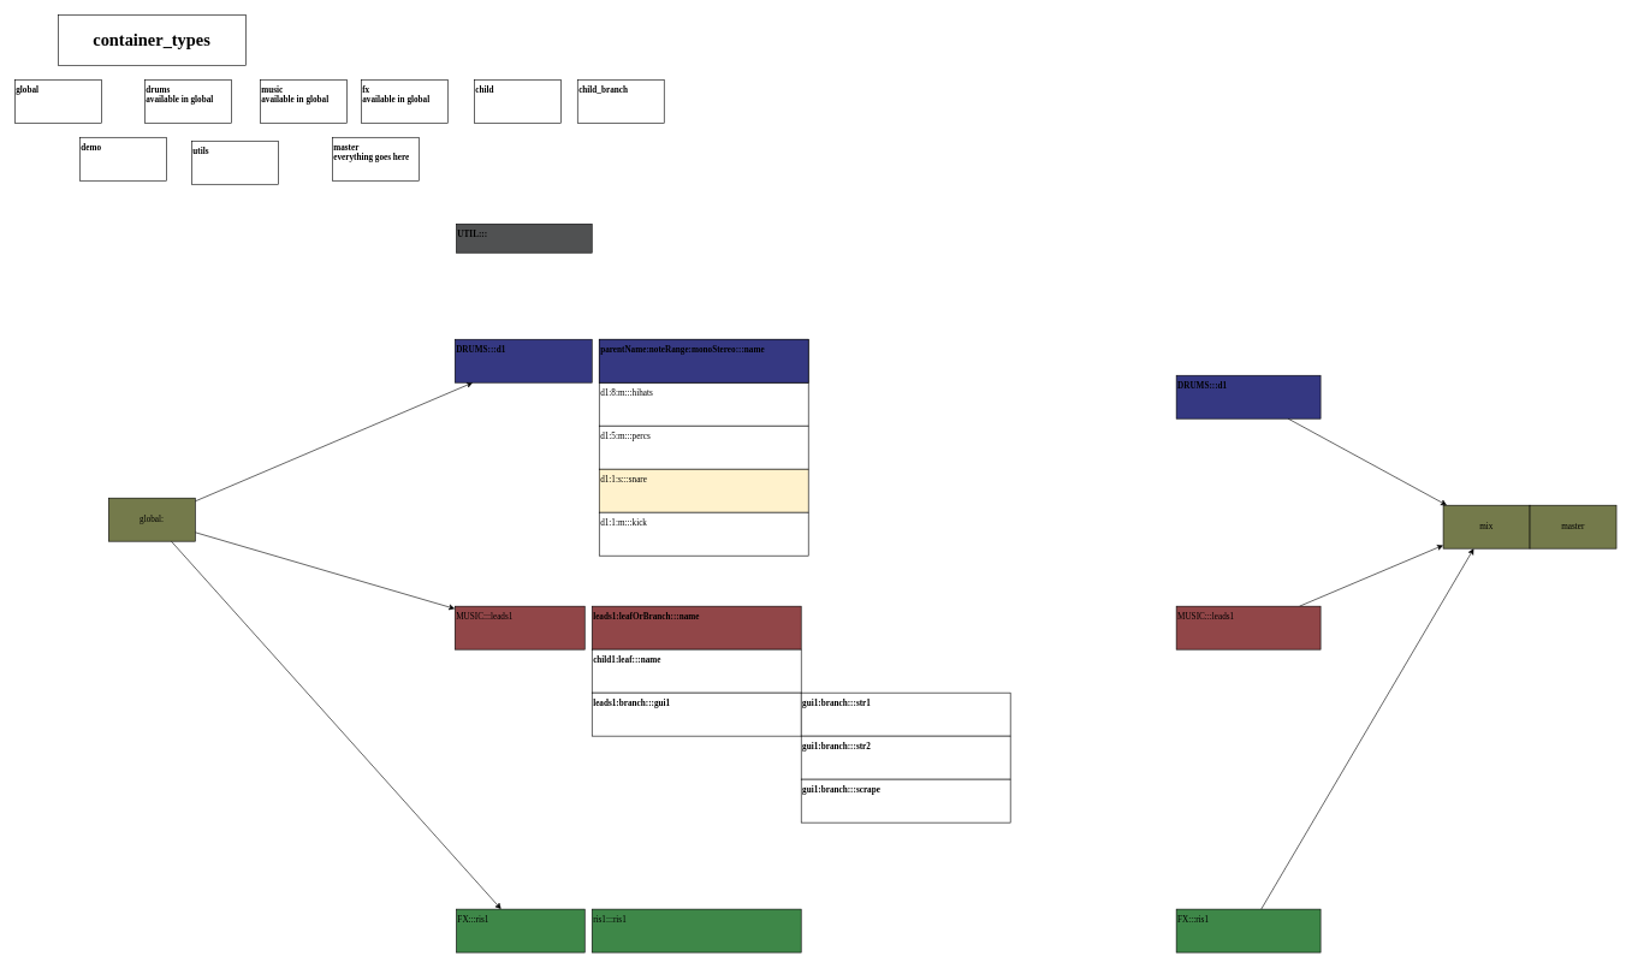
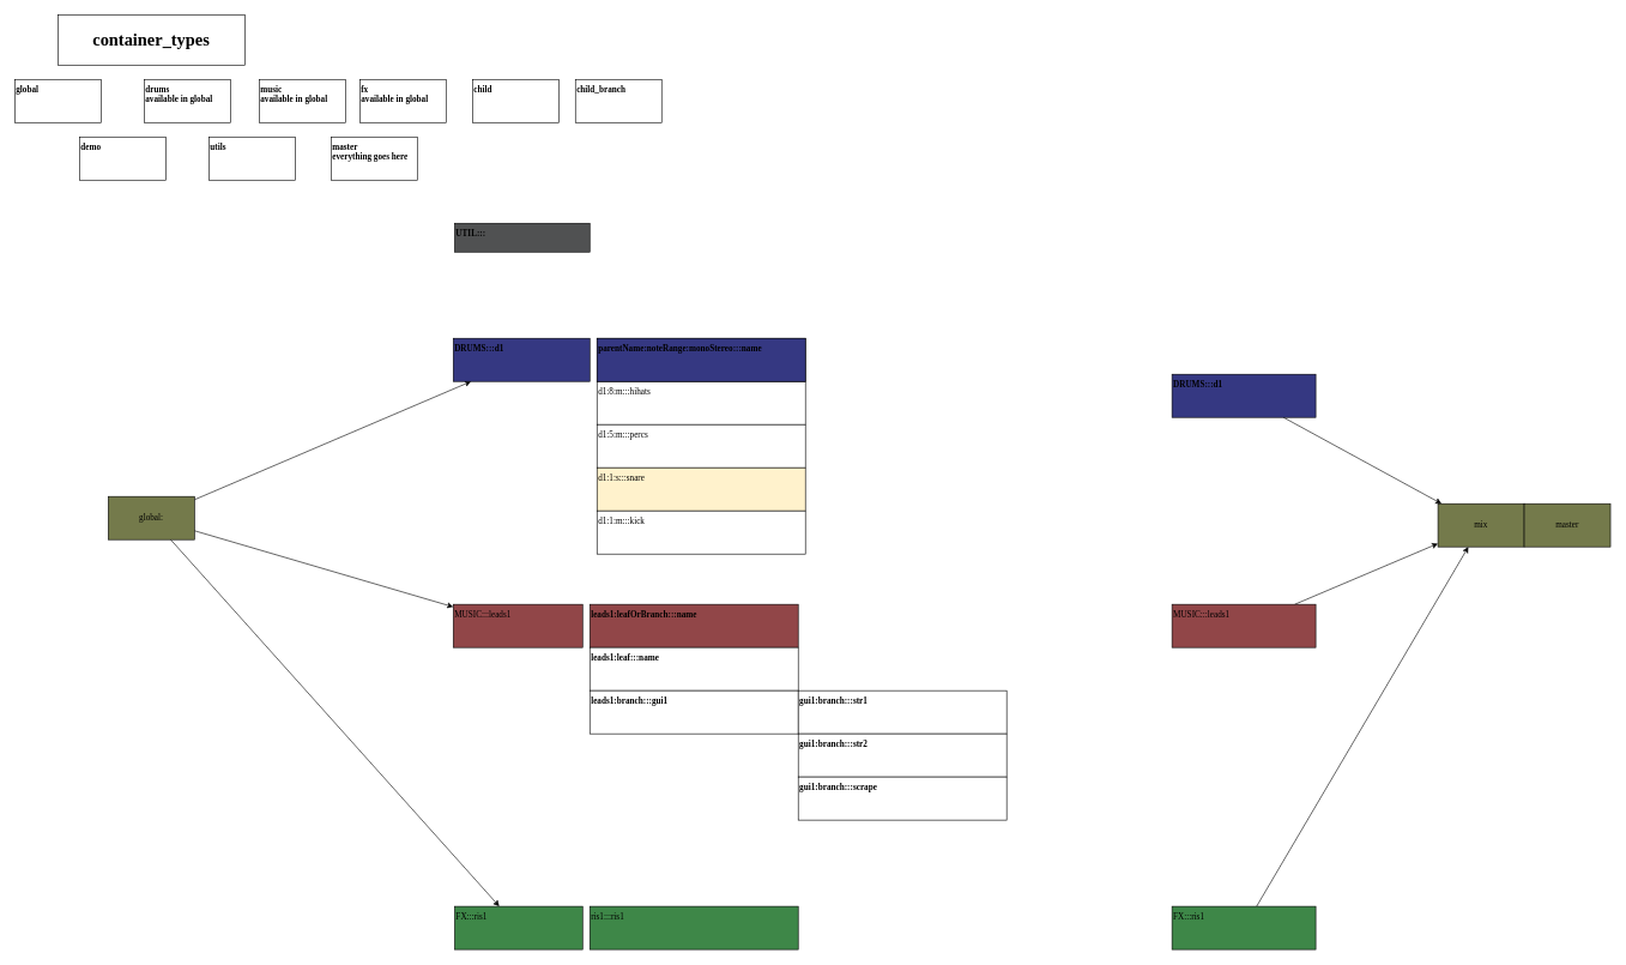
  <mxCell id="0" />
  <mxCell id="1" parent="0" />
  <mxCell id="2" style="rounded=0;orthogonalLoop=1;jettySize=auto;html=1;align=left;verticalAlign=top;fontFamily=Lucida Console;" edge="1" parent="1" source="5" target="6"><mxGeometry relative="1" as="geometry" /></mxCell>
  <mxCell id="3" style="edgeStyle=none;rounded=0;orthogonalLoop=1;jettySize=auto;html=1;align=left;verticalAlign=top;fontFamily=Lucida Console;" edge="1" parent="1" source="5" target="7"><mxGeometry relative="1" as="geometry" /></mxCell>
  <mxCell id="4" style="edgeStyle=none;rounded=0;orthogonalLoop=1;jettySize=auto;html=1;align=left;verticalAlign=top;fontFamily=Lucida Console;" edge="1" parent="1" source="5" target="8"><mxGeometry relative="1" as="geometry" /></mxCell>
  <mxCell id="5" value="global:" style="rounded=0;whiteSpace=wrap;html=1;fontFamily=Lucida Console;fillColor=#747A4B;" vertex="1" parent="1"><mxGeometry x="150" y="690" width="120" height="60" as="geometry" /></mxCell>
  <mxCell id="6" value="&lt;b&gt;DRUMS:::d1&lt;/b&gt;" style="rounded=0;whiteSpace=wrap;html=1;align=left;verticalAlign=top;fontFamily=Lucida Console;fillColor=#353882;" vertex="1" parent="1"><mxGeometry x="630" y="470" width="190" height="60" as="geometry" /></mxCell>
  <mxCell id="7" value="MUSIC:::leads1" style="rounded=0;whiteSpace=wrap;html=1;align=left;verticalAlign=top;fontFamily=Lucida Console;fillColor=#914648;" vertex="1" parent="1"><mxGeometry x="630" y="840" width="180" height="60" as="geometry" /></mxCell>
  <mxCell id="8" value="FX:::ris1" style="rounded=0;whiteSpace=wrap;html=1;align=left;verticalAlign=top;fontFamily=Lucida Console;fillColor=#3E8748;" vertex="1" parent="1"><mxGeometry x="632" y="1260" width="178" height="60" as="geometry" /></mxCell>
  <mxCell id="9" value="&lt;b&gt;parentName:noteRange:monoStereo:::name&lt;br&gt;&lt;/b&gt;" style="rounded=0;whiteSpace=wrap;html=1;align=left;verticalAlign=top;fontFamily=Lucida Console;" vertex="1" parent="1"><mxGeometry x="830" y="470" width="290" height="60" as="geometry" /></mxCell>
  <mxCell id="10" value="d1:8:m:::hihats" style="rounded=0;whiteSpace=wrap;html=1;align=left;verticalAlign=top;fontFamily=Lucida Console;" vertex="1" parent="1"><mxGeometry x="830" y="530" width="290" height="60" as="geometry" /></mxCell>
  <mxCell id="11" value="&lt;b&gt;leads1:leafOrBranch:::name&lt;/b&gt;" style="rounded=0;whiteSpace=wrap;html=1;align=left;verticalAlign=top;fontFamily=Lucida Console;fillColor=#914648;" vertex="1" parent="1"><mxGeometry x="820" y="840" width="290" height="60" as="geometry" /></mxCell>
  <mxCell id="12" value="&lt;h1&gt;container_types&lt;/h1&gt;" style="rounded=0;whiteSpace=wrap;html=1;fontFamily=Lucida Console;" vertex="1" parent="1"><mxGeometry x="80" y="20" width="260" height="70" as="geometry" /></mxCell>
  <mxCell id="13" value="&lt;b&gt;drums&lt;br&gt;available in global&lt;br&gt;&lt;/b&gt;" style="rounded=0;whiteSpace=wrap;html=1;align=left;verticalAlign=top;fontFamily=Lucida Console;" vertex="1" parent="1"><mxGeometry x="200" y="110" width="120" height="60" as="geometry" /></mxCell>
  <mxCell id="14" value="&lt;b&gt;music&lt;br&gt;&lt;/b&gt;&lt;b&gt;available in global&lt;/b&gt;&lt;b&gt;&lt;br&gt;&lt;/b&gt;" style="rounded=0;whiteSpace=wrap;html=1;align=left;verticalAlign=top;fontFamily=Lucida Console;" vertex="1" parent="1"><mxGeometry x="360" y="110" width="120" height="60" as="geometry" /></mxCell>
  <mxCell id="15" value="&lt;b&gt;demo&lt;/b&gt;" style="rounded=0;whiteSpace=wrap;html=1;align=left;verticalAlign=top;fontFamily=Lucida Console;" vertex="1" parent="1"><mxGeometry x="110" y="190" width="120" height="60" as="geometry" /></mxCell>
  <mxCell id="16" value="&lt;b&gt;fx&lt;br&gt;&lt;/b&gt;&lt;b&gt;available in global&lt;/b&gt;&lt;b&gt;&lt;br&gt;&lt;/b&gt;" style="rounded=0;whiteSpace=wrap;html=1;align=left;verticalAlign=top;fontFamily=Lucida Console;" vertex="1" parent="1"><mxGeometry x="500" y="110" width="120" height="60" as="geometry" /></mxCell>
- <mxCell id="17" value="&lt;b&gt;utils&lt;/b&gt;" style="rounded=0;whiteSpace=wrap;html=1;align=left;verticalAlign=top;fontFamily=Lucida Console;" vertex="1" parent="1"><mxGeometry x="265" y="195" width="120" height="60" as="geometry" /></mxCell>
+ <mxCell id="17" value="&lt;b&gt;utils&lt;/b&gt;" style="rounded=0;whiteSpace=wrap;html=1;align=left;verticalAlign=top;fontFamily=Lucida Console;" vertex="1" parent="1"><mxGeometry x="290" y="190" width="120" height="60" as="geometry" /></mxCell>
  <mxCell id="18" value="&lt;b&gt;master&lt;br&gt;everything goes here&lt;br&gt;&lt;/b&gt;" style="rounded=0;whiteSpace=wrap;html=1;align=left;verticalAlign=top;fontFamily=Lucida Console;" vertex="1" parent="1"><mxGeometry x="460" y="190" width="120" height="60" as="geometry" /></mxCell>
  <mxCell id="19" value="&lt;b&gt;global&lt;/b&gt;" style="rounded=0;whiteSpace=wrap;html=1;align=left;verticalAlign=top;fontFamily=Lucida Console;" vertex="1" parent="1"><mxGeometry x="20" y="110" width="120" height="60" as="geometry" /></mxCell>
  <mxCell id="20" value="&lt;b&gt;child&lt;/b&gt;" style="rounded=0;whiteSpace=wrap;html=1;align=left;verticalAlign=top;fontFamily=Lucida Console;" vertex="1" parent="1"><mxGeometry x="657" y="110" width="120" height="60" as="geometry" /></mxCell>
  <mxCell id="21" value="&lt;b&gt;child_branch&lt;/b&gt;" style="rounded=0;whiteSpace=wrap;html=1;align=left;verticalAlign=top;fontFamily=Lucida Console;" vertex="1" parent="1"><mxGeometry x="800" y="110" width="120" height="60" as="geometry" /></mxCell>
- <mxCell id="22" value="&lt;b&gt;child1:leaf:::name&lt;br&gt;&lt;/b&gt;" style="rounded=0;whiteSpace=wrap;html=1;align=left;verticalAlign=top;fontFamily=Lucida Console;" vertex="1" parent="1"><mxGeometry x="820" y="900" width="290" height="60" as="geometry" /></mxCell>
+ <mxCell id="22" value="&lt;b&gt;leads1:leaf:::name&lt;br&gt;&lt;/b&gt;" style="rounded=0;whiteSpace=wrap;html=1;align=left;verticalAlign=top;fontFamily=Lucida Console;" vertex="1" parent="1"><mxGeometry x="820" y="900" width="290" height="60" as="geometry" /></mxCell>
  <mxCell id="23" value="&lt;b&gt;leads1:branch:::gui1&lt;br&gt;&lt;/b&gt;" style="rounded=0;whiteSpace=wrap;html=1;align=left;verticalAlign=top;fontFamily=Lucida Console;" vertex="1" parent="1"><mxGeometry x="820" y="960" width="290" height="60" as="geometry" /></mxCell>
  <mxCell id="24" value="&lt;b&gt;gui1:branch:::str1&lt;br&gt;&lt;/b&gt;" style="rounded=0;whiteSpace=wrap;html=1;align=left;verticalAlign=top;fontFamily=Lucida Console;" vertex="1" parent="1"><mxGeometry x="1110" y="960" width="290" height="60" as="geometry" /></mxCell>
  <mxCell id="25" value="&lt;b&gt;gui1:branch:::str2&lt;br&gt;&lt;/b&gt;" style="rounded=0;whiteSpace=wrap;html=1;align=left;verticalAlign=top;fontFamily=Lucida Console;" vertex="1" parent="1"><mxGeometry x="1110" y="1020" width="290" height="60" as="geometry" /></mxCell>
  <mxCell id="26" value="&lt;b&gt;gui1:branch:::scrape&lt;br&gt;&lt;/b&gt;" style="rounded=0;whiteSpace=wrap;html=1;align=left;verticalAlign=top;fontFamily=Lucida Console;" vertex="1" parent="1"><mxGeometry x="1110" y="1080" width="290" height="60" as="geometry" /></mxCell>
  <mxCell id="27" value="&lt;b&gt;parentName:noteRange:monoStereo:::name&lt;br&gt;&lt;/b&gt;" style="rounded=0;whiteSpace=wrap;html=1;align=left;verticalAlign=top;fontFamily=Lucida Console;fillColor=#353882;" vertex="1" parent="1"><mxGeometry x="830" y="470" width="290" height="60" as="geometry" /></mxCell>
  <mxCell id="28" value="ris1:::ris1" style="rounded=0;whiteSpace=wrap;html=1;align=left;verticalAlign=top;fontFamily=Lucida Console;fillColor=#3E8748;" vertex="1" parent="1"><mxGeometry x="820" y="1260" width="290" height="60" as="geometry" /></mxCell>
  <mxCell id="29" value="mix" style="rounded=0;whiteSpace=wrap;html=1;fontFamily=Lucida Console;fillColor=#747A4B;" vertex="1" parent="1"><mxGeometry x="2000" y="700" width="120" height="60" as="geometry" /></mxCell>
  <mxCell id="30" style="edgeStyle=none;rounded=0;orthogonalLoop=1;jettySize=auto;html=1;fontFamily=Lucida Console;fontColor=#5E5E32;align=left;" edge="1" parent="1" source="31" target="29"><mxGeometry relative="1" as="geometry" /></mxCell>
  <mxCell id="31" value="&lt;b&gt;DRUMS:::d1&lt;/b&gt;" style="rounded=0;whiteSpace=wrap;html=1;align=left;verticalAlign=top;fontFamily=Lucida Console;fillColor=#353882;" vertex="1" parent="1"><mxGeometry x="1630" y="520" width="200" height="60" as="geometry" /></mxCell>
  <mxCell id="32" style="edgeStyle=none;rounded=0;orthogonalLoop=1;jettySize=auto;html=1;fontFamily=Lucida Console;fontColor=#5E5E32;align=left;" edge="1" parent="1" source="33" target="29"><mxGeometry relative="1" as="geometry" /></mxCell>
  <mxCell id="33" value="MUSIC:::leads1" style="rounded=0;whiteSpace=wrap;html=1;align=left;verticalAlign=top;fontFamily=Lucida Console;fillColor=#914648;" vertex="1" parent="1"><mxGeometry x="1630" y="840" width="200" height="60" as="geometry" /></mxCell>
  <mxCell id="34" style="edgeStyle=none;rounded=0;orthogonalLoop=1;jettySize=auto;html=1;fontFamily=Lucida Console;fontColor=#5E5E32;align=left;" edge="1" parent="1" source="35" target="29"><mxGeometry relative="1" as="geometry" /></mxCell>
  <mxCell id="35" value="FX:::ris1" style="rounded=0;whiteSpace=wrap;html=1;align=left;verticalAlign=top;fontFamily=Lucida Console;fillColor=#3E8748;" vertex="1" parent="1"><mxGeometry x="1630" y="1260" width="200" height="60" as="geometry" /></mxCell>
  <mxCell id="36" value="&lt;b&gt;UTIL:::&lt;/b&gt;" style="rounded=0;whiteSpace=wrap;html=1;align=left;verticalAlign=top;fontFamily=Lucida Console;fillColor=#505152;" vertex="1" parent="1"><mxGeometry x="632" y="310" width="188" height="40" as="geometry" /></mxCell>
  <mxCell id="37" value="d1:5:m:::percs" style="rounded=0;whiteSpace=wrap;html=1;align=left;verticalAlign=top;fontFamily=Lucida Console;" vertex="1" parent="1"><mxGeometry x="830" y="590" width="290" height="60" as="geometry" /></mxCell>
  <mxCell id="38" value="d1:1:s:::snare" style="rounded=0;whiteSpace=wrap;html=1;align=left;verticalAlign=top;fontFamily=Lucida Console;fillColor=#fff2cc;" vertex="1" parent="1"><mxGeometry x="830" y="650" width="290" height="60" as="geometry" /></mxCell>
  <mxCell id="39" value="d1:1:m:::kick" style="rounded=0;whiteSpace=wrap;html=1;align=left;verticalAlign=top;fontFamily=Lucida Console;" vertex="1" parent="1"><mxGeometry x="830" y="710" width="290" height="60" as="geometry" /></mxCell>
  <mxCell id="40" value="master" style="rounded=0;whiteSpace=wrap;html=1;fontFamily=Lucida Console;fillColor=#747A4B;" vertex="1" parent="1"><mxGeometry x="2120" y="700" width="120" height="60" as="geometry" /></mxCell>
